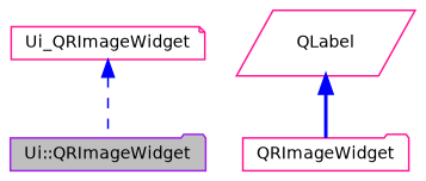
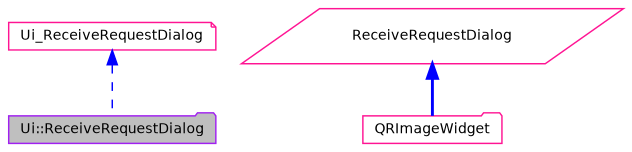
  digraph {
    node [color=deeppink fillcolor=white fontname=Helvetica fontsize=10 shape=folder style=filled]
    edge [color=blue dir=back fontname=Helvetica fontsize=10 labelfontname=Helvetica labelfontsize=10]
-   n1 [color=purple fillcolor=grey75 fontcolor=black height=0.2 label="Ui::QRImageWidget" width=0.4]
-   n2 [height=0.2 label=Ui_QRImageWidget shape=note width=0.4]
+   n1 [color=purple fillcolor=grey75 fontcolor=black height=0.2 label="Ui::ReceiveRequestDialog" width=0.4]
+   n2 [height=0.2 label=Ui_ReceiveRequestDialog shape=note width=0.4]
    n3 [height=0.2 label=QRImageWidget width=0.4]
-   n4 [height=0.2 label=QLabel shape=parallelogram width=0.4]
+   n4 [height=0.2 label=ReceiveRequestDialog shape=parallelogram width=0.4]
    n2 -> n1 [style=dashed]
    n4 -> n3 [style=bold]
  }
